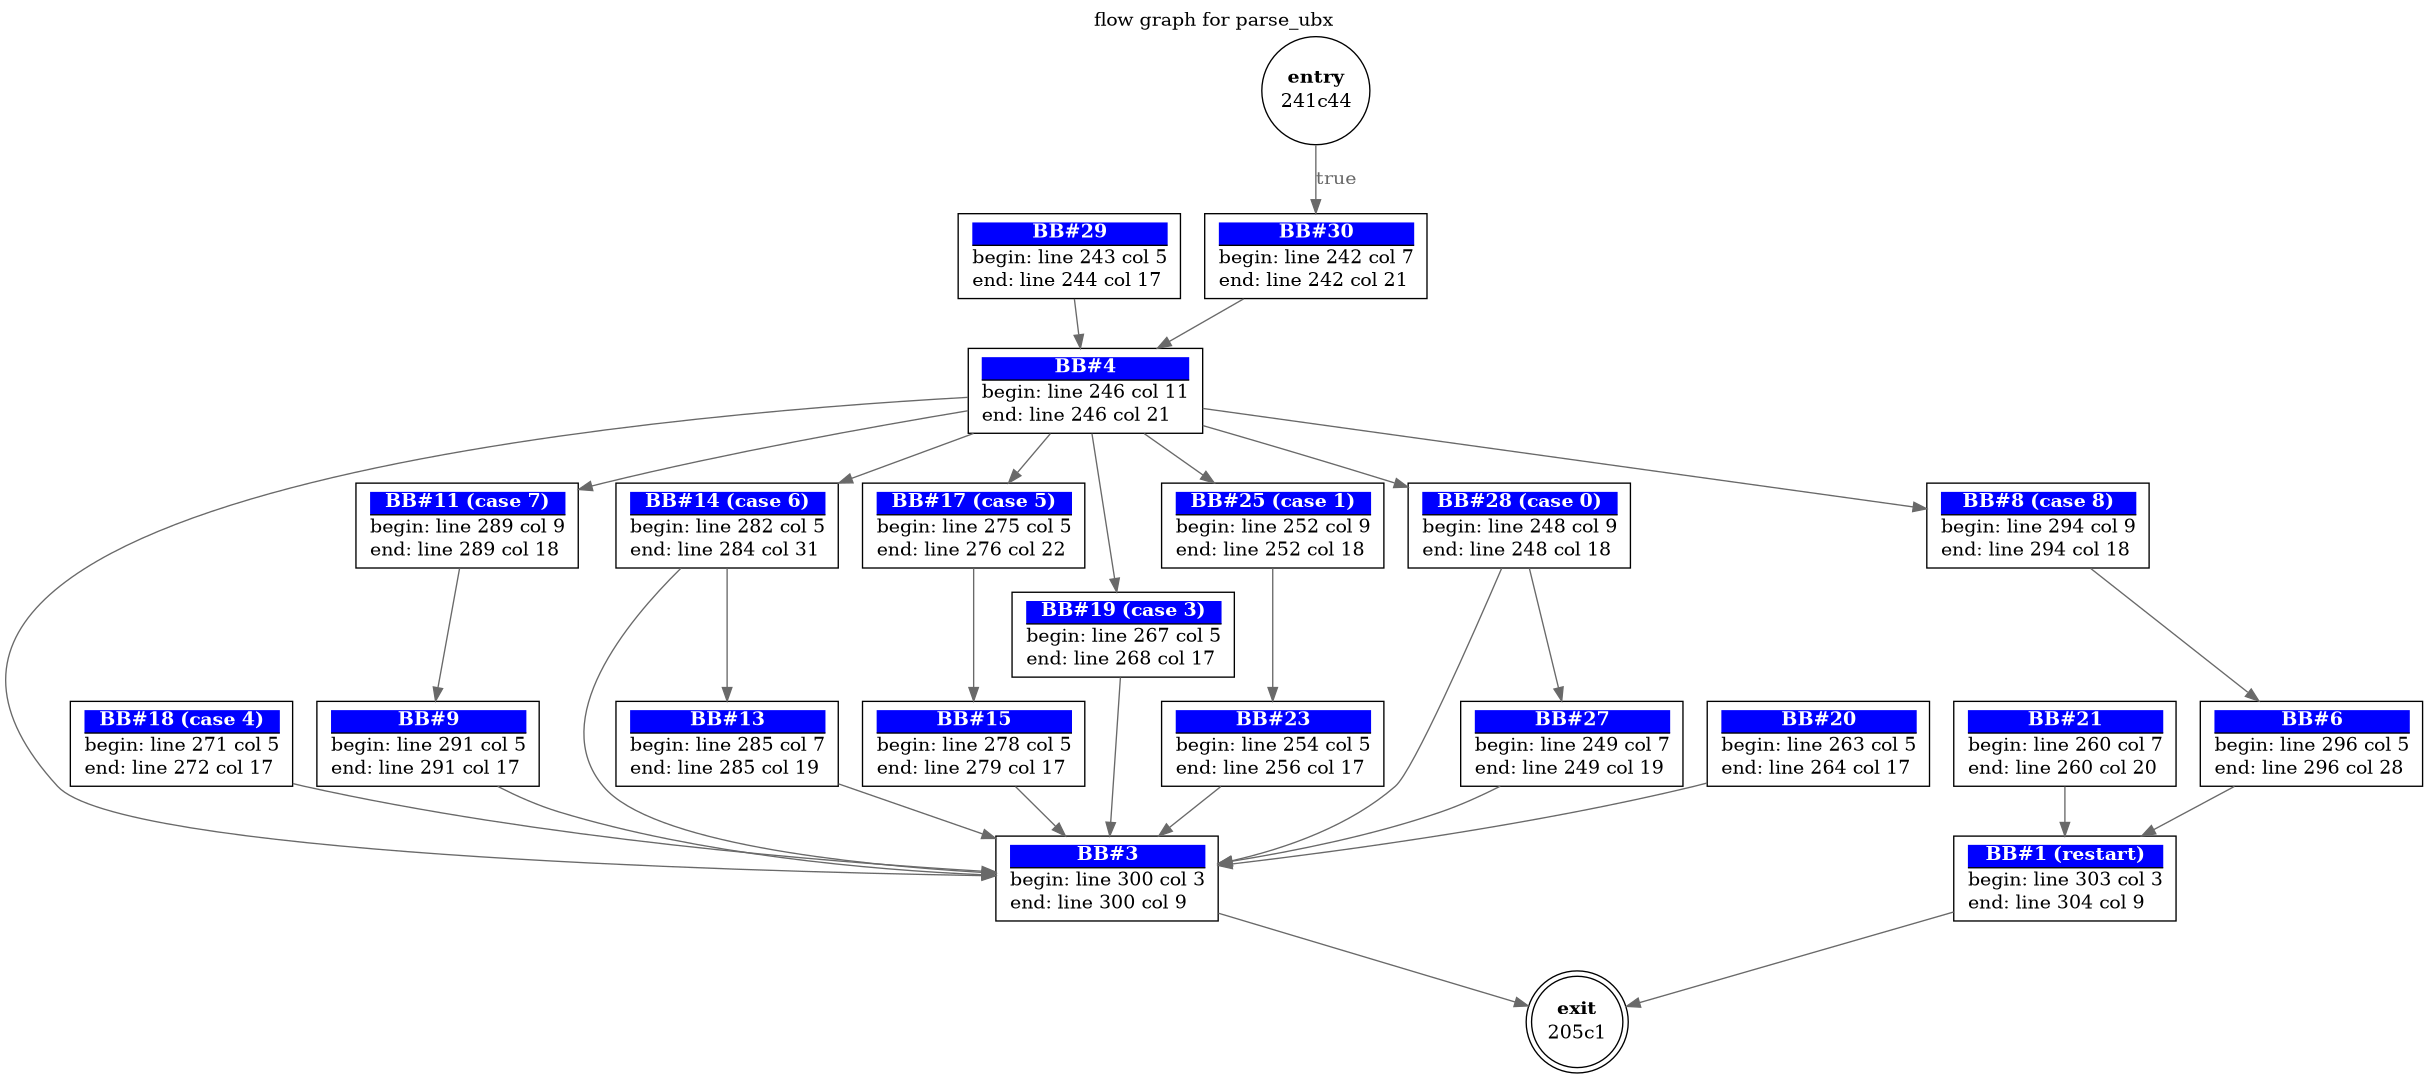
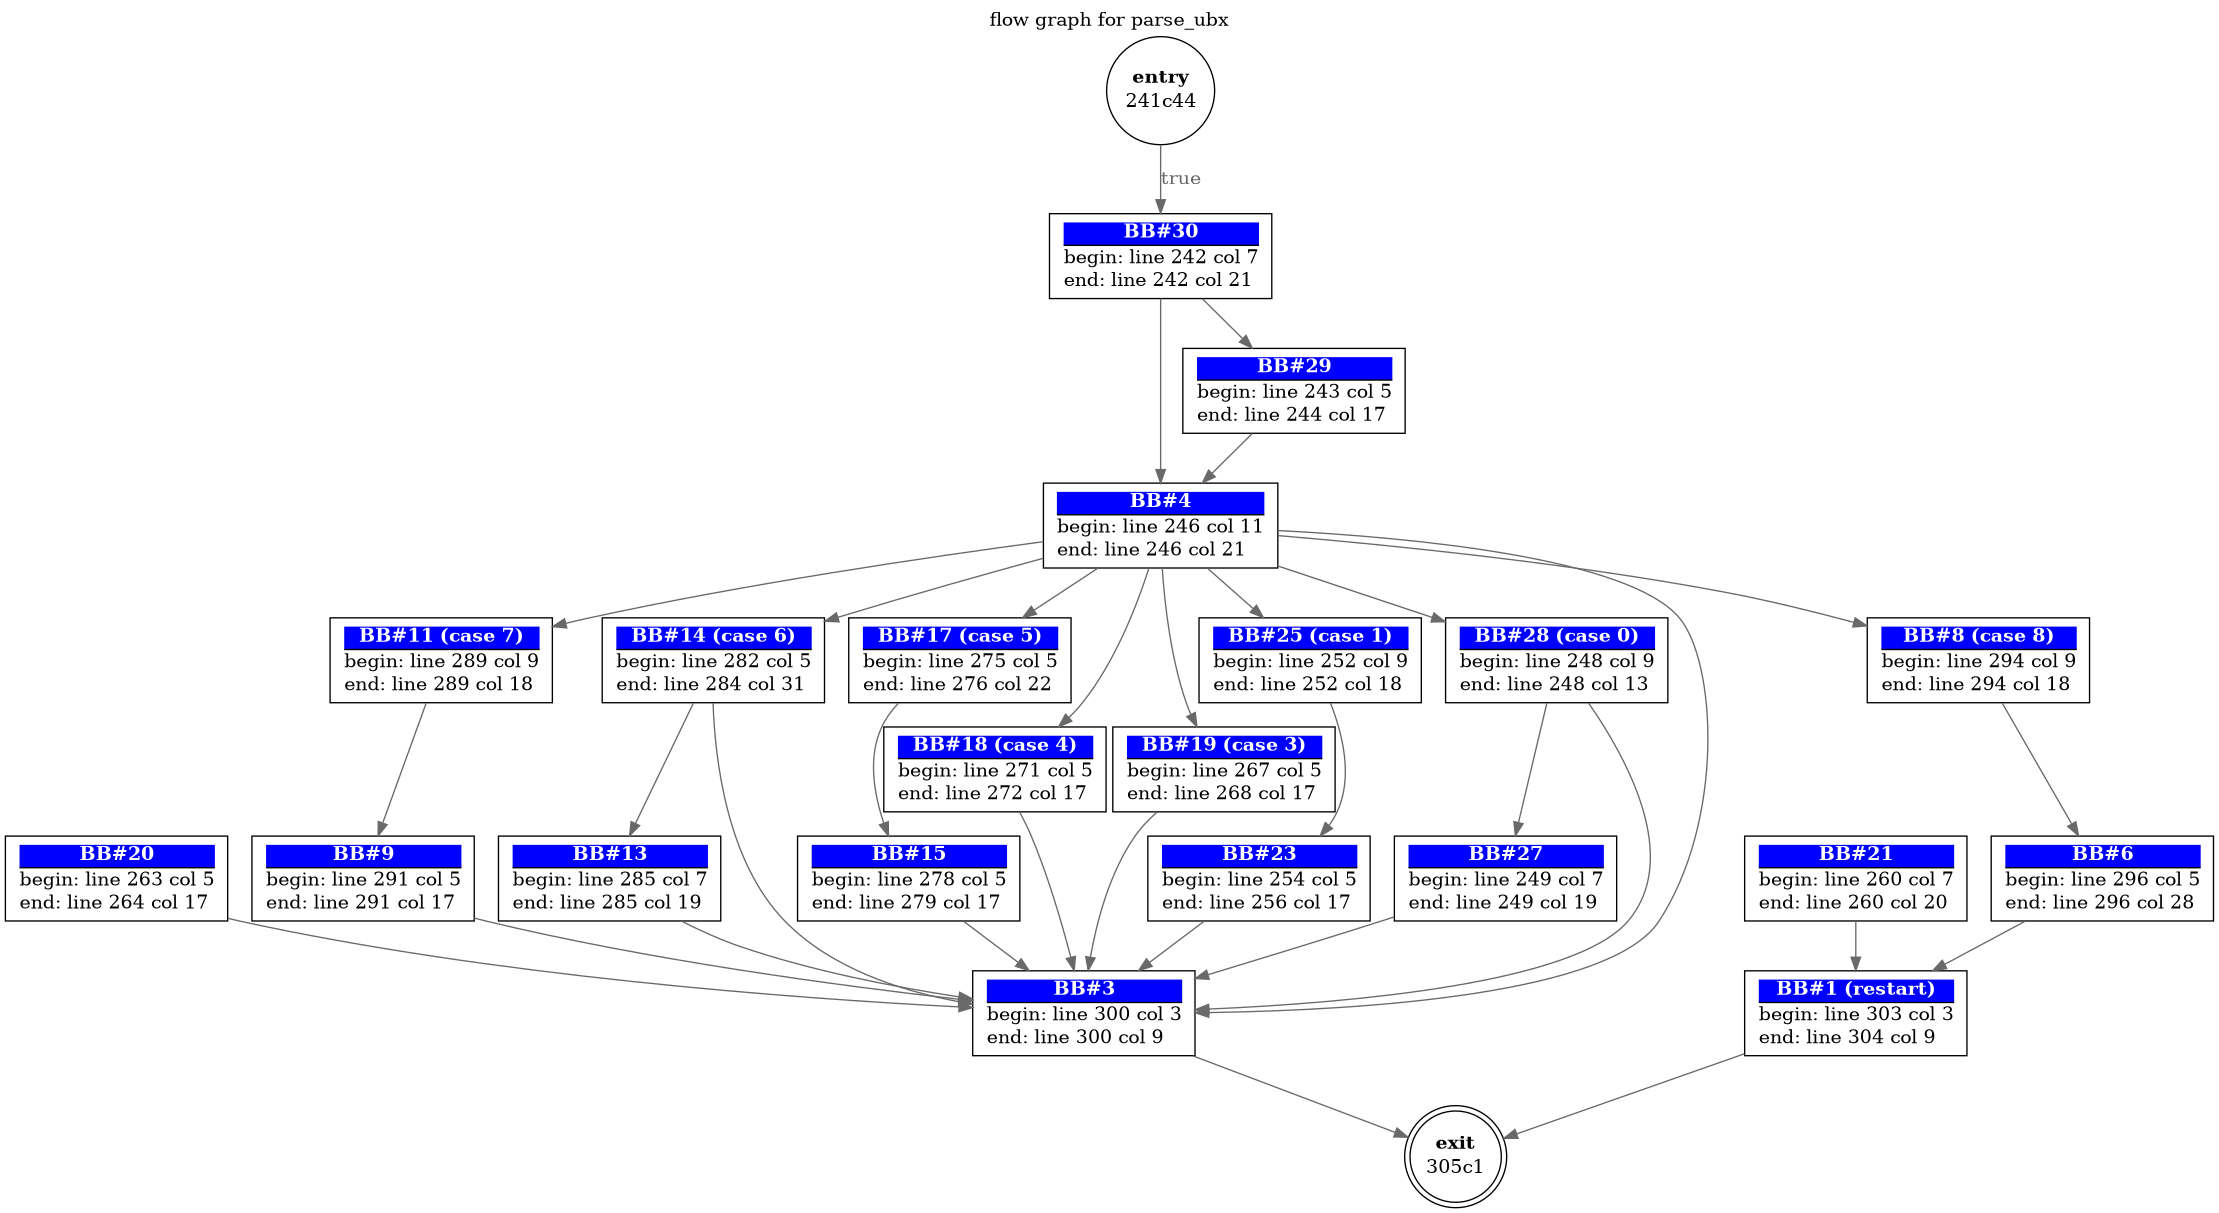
  digraph {
    label="flow graph for parse_ubx"
    labelloc=t
    node [shape=box]
    edge [color=dimgray fontcolor=dimgray]
-   n1 [label=<<TABLE border="0" cellborder="0" cellpadding="0"><TR><TD border="0" bgcolor="#ffffff" sides="b"><FONT color="#000000"><B>exit</B></FONT></TD></TR><TR><TD>205c1</TD></TR></TABLE>> margin=0 shape=doublecircle]
+   n1 [label=<<TABLE border="0" cellborder="0" cellpadding="0"><TR><TD border="0" bgcolor="#ffffff" sides="b"><FONT color="#000000"><B>exit</B></FONT></TD></TR><TR><TD>305c1</TD></TR></TABLE>> margin=0 shape=doublecircle]
    n2 [label=<<TABLE border="0" cellborder="0" cellpadding="0"><TR><TD border="1" bgcolor="#0000ff" sides="b"><FONT color="#ffffff"><B>BB#1 (restart)</B></FONT></TD></TR><TR><TD align="left">begin: line 303 col 3</TD></TR><TR><TD align="left">end: line 304 col 9</TD></TR></TABLE>>]
    n3 [label=<<TABLE border="0" cellborder="0" cellpadding="0"><TR><TD border="1" bgcolor="#0000ff" sides="b"><FONT color="#ffffff"><B>BB#3</B></FONT></TD></TR><TR><TD align="left">begin: line 300 col 3</TD></TR><TR><TD align="left">end: line 300 col 9</TD></TR></TABLE>>]
    n4 [label=<<TABLE border="0" cellborder="0" cellpadding="0"><TR><TD border="1" bgcolor="#0000ff" sides="b"><FONT color="#ffffff"><B>BB#4</B></FONT></TD></TR><TR><TD align="left">begin: line 246 col 11</TD></TR><TR><TD align="left">end: line 246 col 21</TD></TR></TABLE>>]
    n5 [label=<<TABLE border="0" cellborder="0" cellpadding="0"><TR><TD border="1" bgcolor="#0000ff" sides="b"><FONT color="#ffffff"><B>BB#8 (case 8)</B></FONT></TD></TR><TR><TD align="left">begin: line 294 col 9</TD></TR><TR><TD align="left">end: line 294 col 18</TD></TR></TABLE>>]
    n6 [label=<<TABLE border="0" cellborder="0" cellpadding="0"><TR><TD border="1" bgcolor="#0000ff" sides="b"><FONT color="#ffffff"><B>BB#11 (case 7)</B></FONT></TD></TR><TR><TD align="left">begin: line 289 col 9</TD></TR><TR><TD align="left">end: line 289 col 18</TD></TR></TABLE>>]
    n7 [label=<<TABLE border="0" cellborder="0" cellpadding="0"><TR><TD border="1" bgcolor="#0000ff" sides="b"><FONT color="#ffffff"><B>BB#14 (case 6)</B></FONT></TD></TR><TR><TD align="left">begin: line 282 col 5</TD></TR><TR><TD align="left">end: line 284 col 31</TD></TR></TABLE>>]
    n8 [label=<<TABLE border="0" cellborder="0" cellpadding="0"><TR><TD border="1" bgcolor="#0000ff" sides="b"><FONT color="#ffffff"><B>BB#17 (case 5)</B></FONT></TD></TR><TR><TD align="left">begin: line 275 col 5</TD></TR><TR><TD align="left">end: line 276 col 22</TD></TR></TABLE>>]
    n9 [label=<<TABLE border="0" cellborder="0" cellpadding="0"><TR><TD border="1" bgcolor="#0000ff" sides="b"><FONT color="#ffffff"><B>BB#18 (case 4)</B></FONT></TD></TR><TR><TD align="left">begin: line 271 col 5</TD></TR><TR><TD align="left">end: line 272 col 17</TD></TR></TABLE>>]
    n10 [label=<<TABLE border="0" cellborder="0" cellpadding="0"><TR><TD border="1" bgcolor="#0000ff" sides="b"><FONT color="#ffffff"><B>BB#19 (case 3)</B></FONT></TD></TR><TR><TD align="left">begin: line 267 col 5</TD></TR><TR><TD align="left">end: line 268 col 17</TD></TR></TABLE>>]
    n11 [label=<<TABLE border="0" cellborder="0" cellpadding="0"><TR><TD border="1" bgcolor="#0000ff" sides="b"><FONT color="#ffffff"><B>BB#25 (case 1)</B></FONT></TD></TR><TR><TD align="left">begin: line 252 col 9</TD></TR><TR><TD align="left">end: line 252 col 18</TD></TR></TABLE>>]
-   n12 [label=<<TABLE border="0" cellborder="0" cellpadding="0"><TR><TD border="1" bgcolor="#0000ff" sides="b"><FONT color="#ffffff"><B>BB#28 (case 0)</B></FONT></TD></TR><TR><TD align="left">begin: line 248 col 9</TD></TR><TR><TD align="left">end: line 248 col 18</TD></TR></TABLE>>]
+   n12 [label=<<TABLE border="0" cellborder="0" cellpadding="0"><TR><TD border="1" bgcolor="#0000ff" sides="b"><FONT color="#ffffff"><B>BB#28 (case 0)</B></FONT></TD></TR><TR><TD align="left">begin: line 248 col 9</TD></TR><TR><TD align="left">end: line 248 col 13</TD></TR></TABLE>>]
    n13 [label=<<TABLE border="0" cellborder="0" cellpadding="0"><TR><TD border="1" bgcolor="#0000ff" sides="b"><FONT color="#ffffff"><B>BB#6</B></FONT></TD></TR><TR><TD align="left">begin: line 296 col 5</TD></TR><TR><TD align="left">end: line 296 col 28</TD></TR></TABLE>>]
    n14 [label=<<TABLE border="0" cellborder="0" cellpadding="0"><TR><TD border="1" bgcolor="#0000ff" sides="b"><FONT color="#ffffff"><B>BB#9</B></FONT></TD></TR><TR><TD align="left">begin: line 291 col 5</TD></TR><TR><TD align="left">end: line 291 col 17</TD></TR></TABLE>>]
    n15 [label=<<TABLE border="0" cellborder="0" cellpadding="0"><TR><TD border="1" bgcolor="#0000ff" sides="b"><FONT color="#ffffff"><B>BB#13</B></FONT></TD></TR><TR><TD align="left">begin: line 285 col 7</TD></TR><TR><TD align="left">end: line 285 col 19</TD></TR></TABLE>>]
    n16 [label=<<TABLE border="0" cellborder="0" cellpadding="0"><TR><TD border="1" bgcolor="#0000ff" sides="b"><FONT color="#ffffff"><B>BB#15</B></FONT></TD></TR><TR><TD align="left">begin: line 278 col 5</TD></TR><TR><TD align="left">end: line 279 col 17</TD></TR></TABLE>>]
    n17 [label=<<TABLE border="0" cellborder="0" cellpadding="0"><TR><TD border="1" bgcolor="#0000ff" sides="b"><FONT color="#ffffff"><B>BB#23</B></FONT></TD></TR><TR><TD align="left">begin: line 254 col 5</TD></TR><TR><TD align="left">end: line 256 col 17</TD></TR></TABLE>>]
    n18 [label=<<TABLE border="0" cellborder="0" cellpadding="0"><TR><TD border="1" bgcolor="#0000ff" sides="b"><FONT color="#ffffff"><B>BB#27</B></FONT></TD></TR><TR><TD align="left">begin: line 249 col 7</TD></TR><TR><TD align="left">end: line 249 col 19</TD></TR></TABLE>>]
    n19 [label=<<TABLE border="0" cellborder="0" cellpadding="0"><TR><TD border="1" bgcolor="#0000ff" sides="b"><FONT color="#ffffff"><B>BB#20</B></FONT></TD></TR><TR><TD align="left">begin: line 263 col 5</TD></TR><TR><TD align="left">end: line 264 col 17</TD></TR></TABLE>>]
    n20 [label=<<TABLE border="0" cellborder="0" cellpadding="0"><TR><TD border="1" bgcolor="#0000ff" sides="b"><FONT color="#ffffff"><B>BB#21</B></FONT></TD></TR><TR><TD align="left">begin: line 260 col 7</TD></TR><TR><TD align="left">end: line 260 col 20</TD></TR></TABLE>>]
    n21 [label=<<TABLE border="0" cellborder="0" cellpadding="0"><TR><TD border="1" bgcolor="#0000ff" sides="b"><FONT color="#ffffff"><B>BB#29</B></FONT></TD></TR><TR><TD align="left">begin: line 243 col 5</TD></TR><TR><TD align="left">end: line 244 col 17</TD></TR></TABLE>>]
    n22 [label=<<TABLE border="0" cellborder="0" cellpadding="0"><TR><TD border="1" bgcolor="#0000ff" sides="b"><FONT color="#ffffff"><B>BB#30</B></FONT></TD></TR><TR><TD align="left">begin: line 242 col 7</TD></TR><TR><TD align="left">end: line 242 col 21</TD></TR></TABLE>>]
    n23 [label=<<TABLE border="0" cellborder="0" cellpadding="0"><TR><TD border="0" bgcolor="#ffffff" sides="b"><FONT color="#000000"><B>entry</B></FONT></TD></TR><TR><TD>241c44</TD></TR></TABLE>> margin=0 shape=circle]
    n2 -> n1
    n3 -> n1
    n4 -> n3
    n4 -> n5
    n4 -> n6
    n4 -> n7
    n4 -> n8
+   n4 -> n9
    n4 -> n10
    n4 -> n11
    n4 -> n12
    n5 -> n13
    n6 -> n14
    n7 -> n3
    n7 -> n15
    n8 -> n16
    n9 -> n3
    n10 -> n3
    n11 -> n17
    n12 -> n3
    n12 -> n18
    n13 -> n2
    n14 -> n3
    n15 -> n3
    n16 -> n3
    n17 -> n3
    n18 -> n3
    n19 -> n3
    n20 -> n2
    n21 -> n4
    n22 -> n4
+   n22 -> n21
    n23 -> n22 [label=true]
  }
